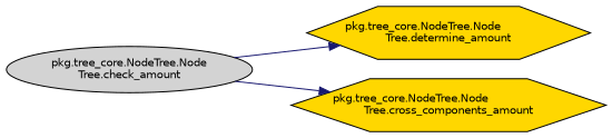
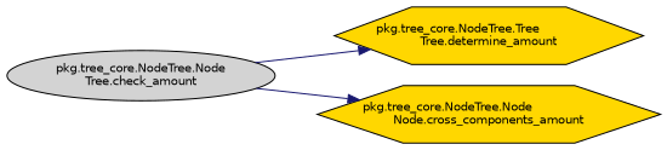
  digraph {
    rankdir=LR
    node [color=black fillcolor=gold fontname=Helvetica fontsize=10 shape=hexagon style=filled]
    edge [color=midnightblue fontname=Helvetica fontsize=10 labelfontname=Helvetica labelfontsize=10 style=solid]
    n1 [fillcolor=lightgrey fontcolor=black height=0.2 label="pkg.tree_core.NodeTree.Node\lTree.check_amount" shape=ellipse width=0.4]
-   n2 [height=0.2 label="pkg.tree_core.NodeTree.Node\lTree.determine_amount" width=0.4]
-   n3 [height=0.2 label="pkg.tree_core.NodeTree.Node\lTree.cross_components_amount" width=0.4]
+   n2 [height=0.2 label="pkg.tree_core.NodeTree.Tree\lTree.determine_amount" width=0.4]
+   n3 [height=0.2 label="pkg.tree_core.NodeTree.Node\lNode.cross_components_amount" width=0.4]
    n1 -> n2
    n1 -> n3
  }
